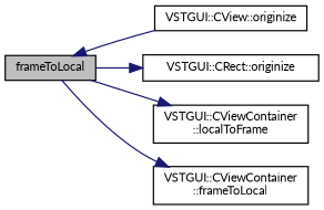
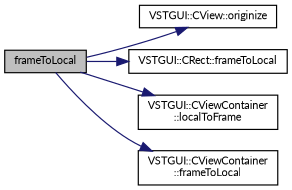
  digraph {
    fontname=Lato
    rankdir=LR
    node [color=black fontname=Lato fontsize=9 shape=record]
    edge [color=midnightblue fontname=Lato fontsize=9 labelfontname=Arial labelfontsize=9 style=solid]
    n1 [fillcolor=grey75 fontcolor=black height=0.2 label=frameToLocal style=filled width=0.4]
    n2 [height=0.2 label="VSTGUI::CView::originize" width=0.4]
-   n3 [height=0.2 label="VSTGUI::CRect::originize" width=0.4]
+   n3 [height=0.2 label="VSTGUI::CRect::frameToLocal" width=0.4]
    n4 [height=0.2 label="VSTGUI::CViewContainer\l::localToFrame" width=0.4]
    n5 [height=0.2 label="VSTGUI::CViewContainer\l::frameToLocal" width=0.4]
-   n2 -> n1
+   n1 -> n2
    n1 -> n3
    n1 -> n4
    n1 -> n5
  }
